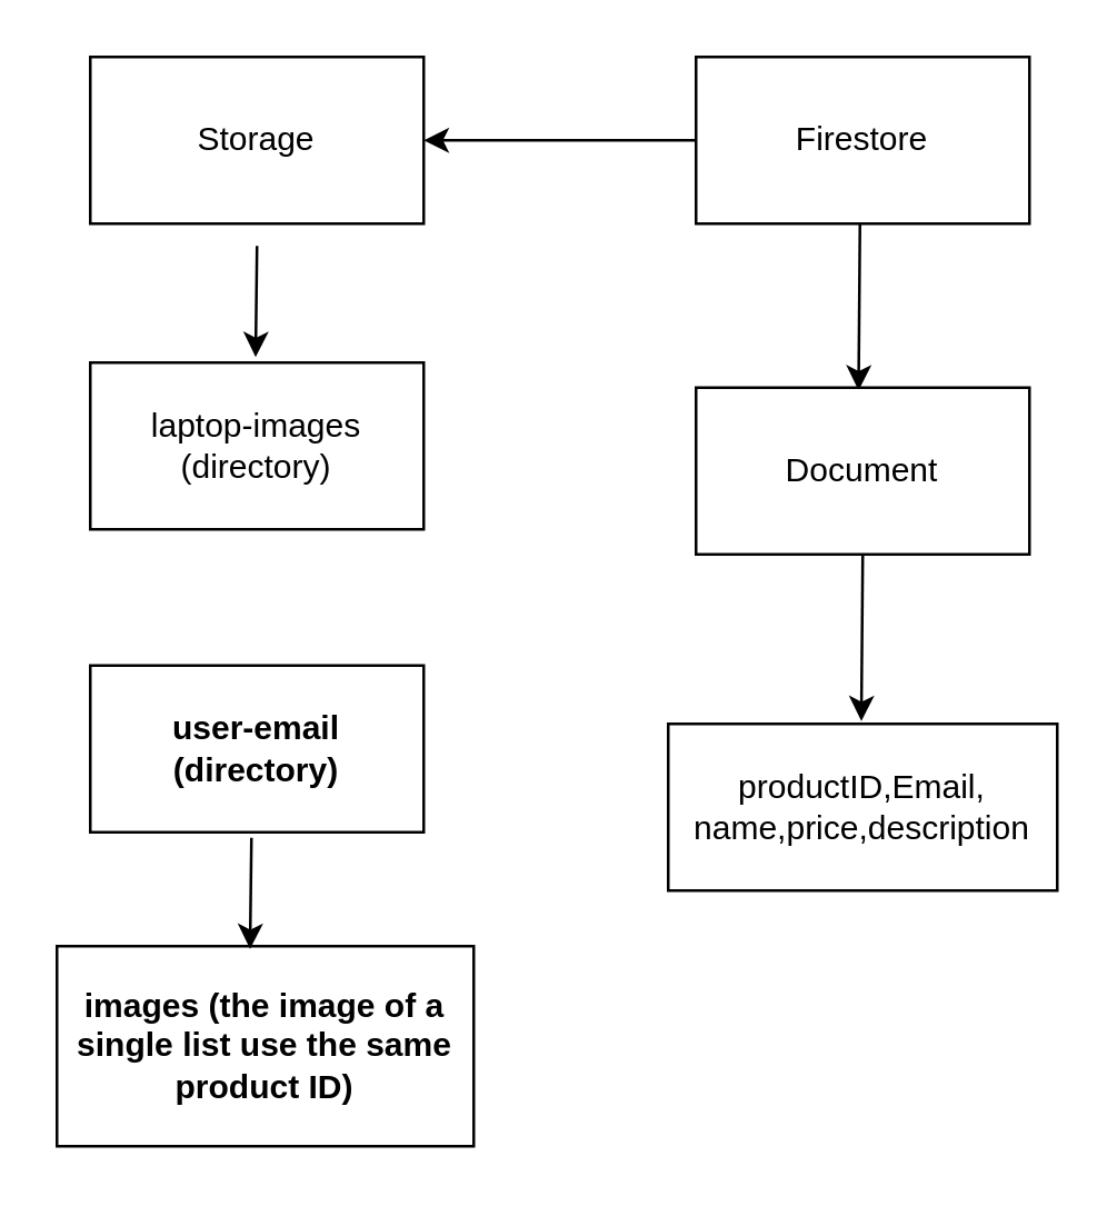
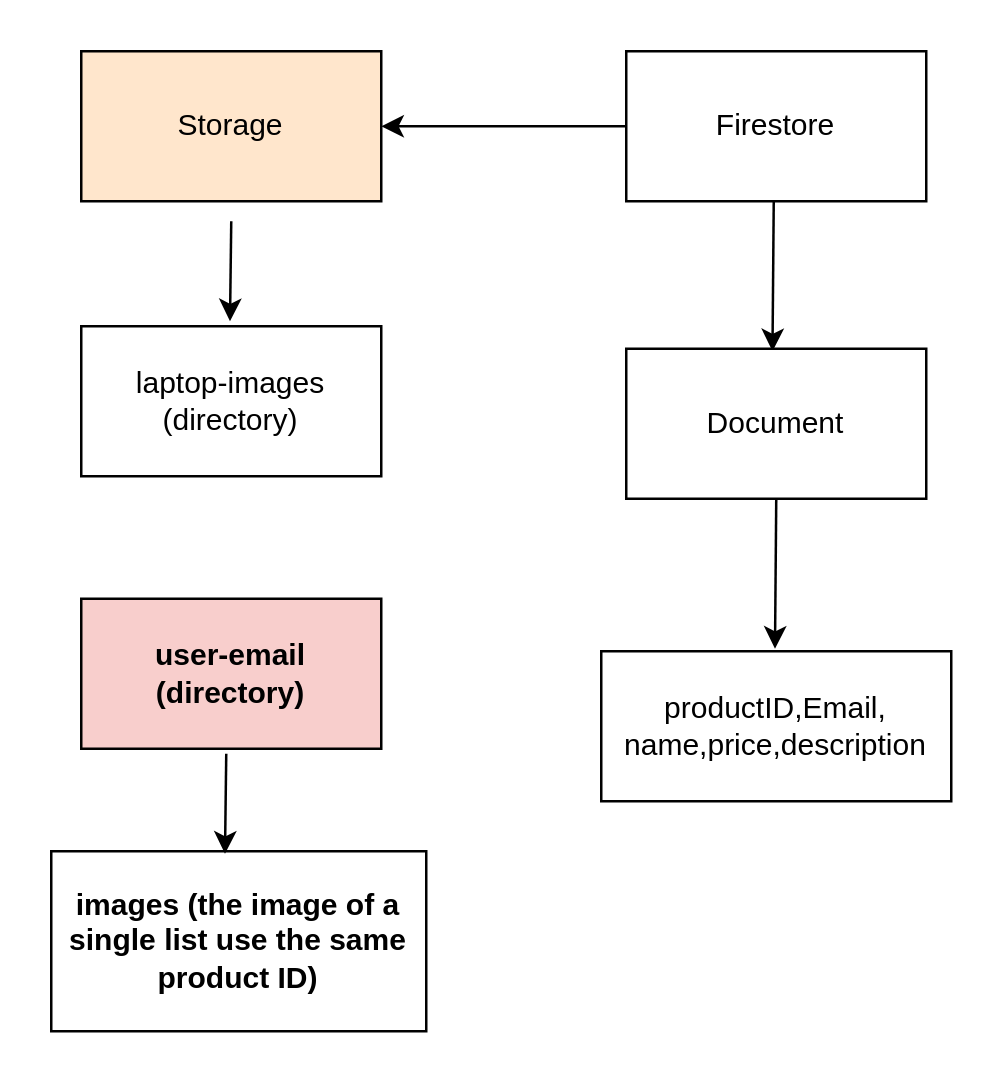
  <mxCell id="0" />
  <mxCell id="1" parent="0" />
- <mxCell id="2" value="Storage" style="rounded=0;whiteSpace=wrap;html=1;" parent="1" vertex="1"><mxGeometry x="32" y="20" width="120" height="60" as="geometry" /></mxCell>
- <mxCell id="3" value="user-email (directory)" style="rounded=0;whiteSpace=wrap;html=1;fontStyle=1" parent="1" vertex="1"><mxGeometry x="32" y="239" width="120" height="60" as="geometry" /></mxCell>
+ <mxCell id="2" value="Storage" style="rounded=0;whiteSpace=wrap;html=1;fillColor=#ffe6cc;" parent="1" vertex="1"><mxGeometry x="32" y="20" width="120" height="60" as="geometry" /></mxCell>
+ <mxCell id="3" value="user-email (directory)" style="rounded=0;whiteSpace=wrap;html=1;fontStyle=1;fillColor=#f8cecc;" parent="1" vertex="1"><mxGeometry x="32" y="239" width="120" height="60" as="geometry" /></mxCell>
  <mxCell id="4" value="" style="endArrow=classic;html=1;" parent="1" edge="1"><mxGeometry width="50" height="50" relative="1" as="geometry"><mxPoint x="92" y="88" as="sourcePoint" /><mxPoint x="91.5" y="128" as="targetPoint" /></mxGeometry></mxCell>
  <mxCell id="5" value="images (the image of a single list use the same product ID)" style="rounded=0;whiteSpace=wrap;html=1;fontStyle=1" parent="1" vertex="1"><mxGeometry x="20" y="340" width="150" height="72" as="geometry" /></mxCell>
  <mxCell id="6" value="" style="endArrow=classic;html=1;" parent="1" edge="1"><mxGeometry width="50" height="50" relative="1" as="geometry"><mxPoint x="90" y="301" as="sourcePoint" /><mxPoint x="89.5" y="341" as="targetPoint" /></mxGeometry></mxCell>
  <mxCell id="7" value="" style="edgeStyle=none;html=1;" edge="1" parent="1" source="8" target="2"><mxGeometry relative="1" as="geometry" /></mxCell>
  <mxCell id="8" value="Firestore" style="rounded=0;whiteSpace=wrap;html=1;" vertex="1" parent="1"><mxGeometry x="250" y="20" width="120" height="60" as="geometry" /></mxCell>
  <mxCell id="9" value="" style="endArrow=classic;html=1;" edge="1" parent="1"><mxGeometry width="50" height="50" relative="1" as="geometry"><mxPoint x="309" y="80" as="sourcePoint" /><mxPoint x="308.5" y="140" as="targetPoint" /></mxGeometry></mxCell>
  <mxCell id="10" value="Document" style="rounded=0;whiteSpace=wrap;html=1;" vertex="1" parent="1"><mxGeometry x="250" y="139" width="120" height="60" as="geometry" /></mxCell>
  <mxCell id="11" value="productID,Email, name,price,description" style="rounded=0;whiteSpace=wrap;html=1;" vertex="1" parent="1"><mxGeometry x="240" y="260" width="140" height="60" as="geometry" /></mxCell>
  <mxCell id="12" value="" style="endArrow=classic;html=1;" edge="1" parent="1"><mxGeometry width="50" height="50" relative="1" as="geometry"><mxPoint x="310" y="199" as="sourcePoint" /><mxPoint x="309.5" y="259" as="targetPoint" /></mxGeometry></mxCell>
  <mxCell id="13" value="laptop-images (directory)" style="rounded=0;whiteSpace=wrap;html=1;" vertex="1" parent="1"><mxGeometry x="32" y="130" width="120" height="60" as="geometry" /></mxCell>
